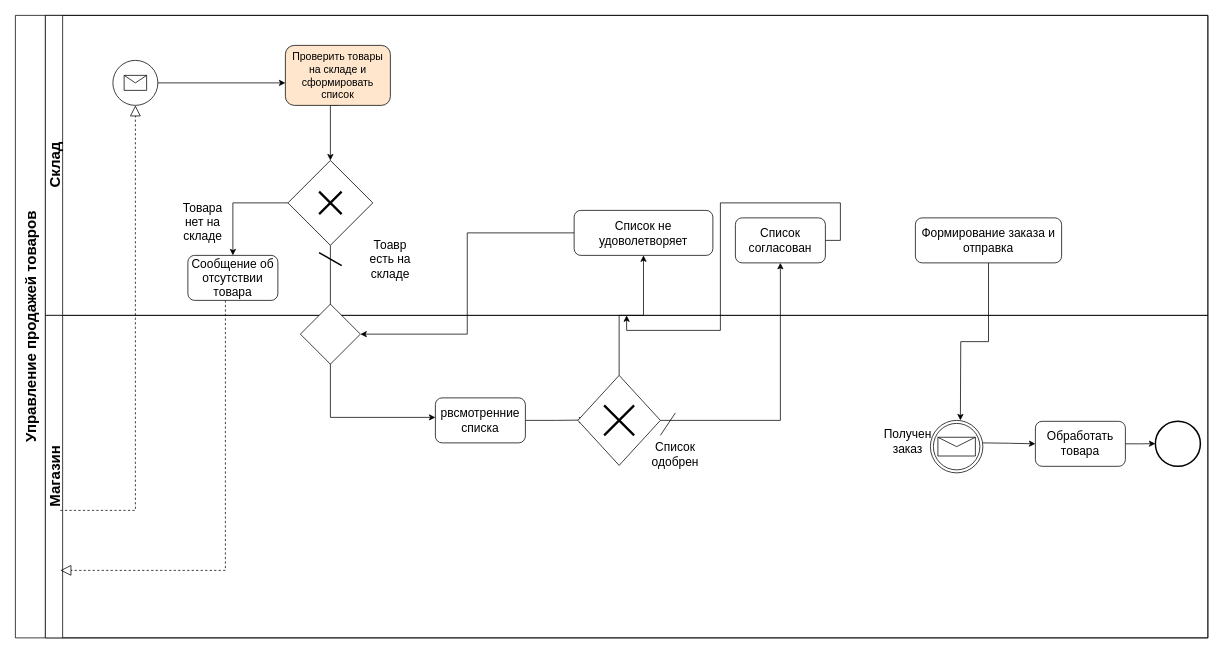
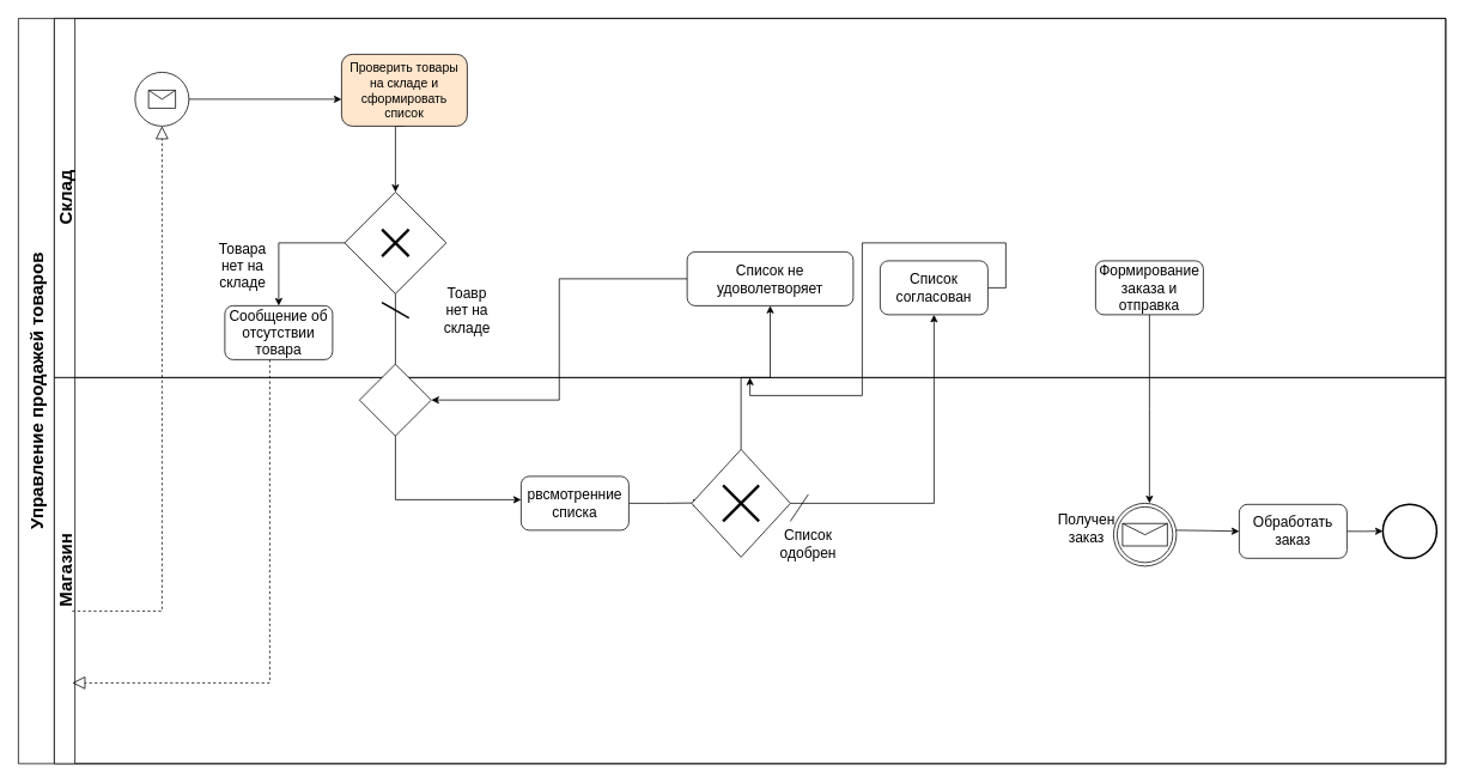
  <mxCell id="0" />
  <mxCell id="1" parent="0" />
  <mxCell id="2" value="Управление продажей товаров" style="swimlane;horizontal=0;whiteSpace=wrap;html=1;fontSize=20;startSize=40;movable=0;resizable=0;rotatable=0;deletable=0;editable=0;locked=1;connectable=0;" vertex="1" parent="1"><mxGeometry x="20" y="20" width="1590" height="830" as="geometry" /></mxCell>
  <mxCell id="3" value="&lt;font style=&quot;font-size: 20px;&quot;&gt;Склад&lt;/font&gt;" style="swimlane;horizontal=0;whiteSpace=wrap;html=1;movable=0;resizable=0;rotatable=0;deletable=0;editable=0;locked=1;connectable=0;" vertex="1" parent="2"><mxGeometry x="40" width="1550" height="400" as="geometry" /></mxCell>
  <mxCell id="4" value="&lt;font style=&quot;font-size: 20px;&quot;&gt;Магазин&lt;/font&gt;" style="swimlane;horizontal=0;whiteSpace=wrap;html=1;movable=0;resizable=0;rotatable=0;deletable=0;editable=0;locked=1;connectable=0;" vertex="1" parent="2"><mxGeometry x="40" y="400" width="1550" height="430" as="geometry" /></mxCell>
  <mxCell id="5" value="" style="group" vertex="1" connectable="0" parent="1"><mxGeometry x="150" y="80" width="60" height="60" as="geometry" /></mxCell>
  <mxCell id="6" value="" style="ellipse;whiteSpace=wrap;html=1;aspect=fixed;" vertex="1" parent="5"><mxGeometry width="60" height="60" as="geometry" /></mxCell>
  <mxCell id="7" value="" style="shape=message;html=1;html=1;outlineConnect=0;labelPosition=center;verticalLabelPosition=bottom;align=center;verticalAlign=top;" vertex="1" parent="5"><mxGeometry x="15" y="20" width="30" height="20" as="geometry" /></mxCell>
  <mxCell id="8" value="" style="endArrow=block;dashed=1;endFill=0;endSize=12;html=1;rounded=0;entryX=0.5;entryY=1;entryDx=0;entryDy=0;" edge="1" parent="1" target="6"><mxGeometry width="160" relative="1" as="geometry"><mxPoint x="80" y="680" as="sourcePoint" /><mxPoint x="160" y="510" as="targetPoint" /><Array as="points"><mxPoint x="180" y="680" /></Array></mxGeometry></mxCell>
  <mxCell id="9" value="" style="endArrow=classic;html=1;rounded=0;" edge="1" parent="1"><mxGeometry width="50" height="50" relative="1" as="geometry"><mxPoint x="210" y="110" as="sourcePoint" /><mxPoint x="380" y="110" as="targetPoint" /></mxGeometry></mxCell>
  <mxCell id="10" style="edgeStyle=orthogonalEdgeStyle;rounded=0;orthogonalLoop=1;jettySize=auto;html=1;exitX=0.5;exitY=1;exitDx=0;exitDy=0;entryX=0;entryY=0;entryDx=0;entryDy=0;" edge="1" parent="1" source="11" target="22"><mxGeometry relative="1" as="geometry"><Array as="points"><mxPoint x="440" y="140" /></Array></mxGeometry></mxCell>
  <mxCell id="11" value="&lt;font style=&quot;font-size: 14px;&quot;&gt;Проверить товары на складе и сформировать список&lt;br&gt;&lt;/font&gt;" style="rounded=1;whiteSpace=wrap;html=1;fillColor=#ffe6cc;" vertex="1" parent="1"><mxGeometry x="380" y="60" width="140" height="80" as="geometry" /></mxCell>
  <mxCell id="12" style="edgeStyle=orthogonalEdgeStyle;rounded=0;orthogonalLoop=1;jettySize=auto;html=1;exitX=1;exitY=1;exitDx=0;exitDy=0;" edge="1" parent="1" source="22"><mxGeometry relative="1" as="geometry"><mxPoint x="580" y="556" as="targetPoint" /><Array as="points"><mxPoint x="440" y="556" /></Array></mxGeometry></mxCell>
  <mxCell id="13" style="edgeStyle=orthogonalEdgeStyle;rounded=0;orthogonalLoop=1;jettySize=auto;html=1;exitX=1;exitY=0.5;exitDx=0;exitDy=0;" edge="1" parent="1" source="14"><mxGeometry relative="1" as="geometry"><mxPoint x="780" y="559.571" as="targetPoint" /></mxGeometry></mxCell>
  <mxCell id="14" value="&lt;font style=&quot;font-size: 16px;&quot;&gt;рвсмотренние &lt;/font&gt;&lt;font style=&quot;font-size: 16px;&quot;&gt;списка&lt;/font&gt;" style="rounded=1;whiteSpace=wrap;html=1;" vertex="1" parent="1"><mxGeometry x="580" y="530" width="120" height="60" as="geometry" /></mxCell>
  <mxCell id="15" value="" style="group" vertex="1" connectable="0" parent="1"><mxGeometry x="770" y="500" width="110" height="120" as="geometry" /></mxCell>
  <mxCell id="16" value="" style="rhombus;whiteSpace=wrap;html=1;" vertex="1" parent="15"><mxGeometry width="110" height="120" as="geometry" /></mxCell>
  <mxCell id="17" value="" style="shape=umlDestroy;whiteSpace=wrap;html=1;strokeWidth=3;targetShapes=umlLifeline;" vertex="1" parent="15"><mxGeometry x="35" y="40" width="40" height="40" as="geometry" /></mxCell>
  <mxCell id="18" style="edgeStyle=orthogonalEdgeStyle;rounded=0;orthogonalLoop=1;jettySize=auto;html=1;exitX=0;exitY=0.5;exitDx=0;exitDy=0;entryX=1;entryY=0.5;entryDx=0;entryDy=0;" edge="1" parent="1" source="19" target="29"><mxGeometry relative="1" as="geometry" /></mxCell>
  <mxCell id="19" value="&lt;font style=&quot;font-size: 16px;&quot;&gt;Список не удоволетворяет&lt;/font&gt;" style="rounded=1;whiteSpace=wrap;html=1;" vertex="1" parent="1"><mxGeometry x="765" y="280" width="185" height="60" as="geometry" /></mxCell>
  <mxCell id="20" style="edgeStyle=orthogonalEdgeStyle;rounded=0;orthogonalLoop=1;jettySize=auto;html=1;entryX=0.5;entryY=1;entryDx=0;entryDy=0;" edge="1" parent="1" source="16" target="19"><mxGeometry relative="1" as="geometry" /></mxCell>
  <mxCell id="21" value="" style="group" vertex="1" connectable="0" parent="1"><mxGeometry x="383.431" y="213.431" width="113.137" height="113.137" as="geometry" /></mxCell>
  <mxCell id="22" value="" style="whiteSpace=wrap;html=1;aspect=fixed;rotation=45;" vertex="1" parent="21"><mxGeometry x="16.569" y="16.569" width="80" height="80" as="geometry" /></mxCell>
  <mxCell id="23" value="" style="shape=umlDestroy;whiteSpace=wrap;html=1;strokeWidth=3;targetShapes=umlLifeline;" vertex="1" parent="21"><mxGeometry x="41.569" y="41.569" width="30" height="30" as="geometry" /></mxCell>
  <mxCell id="24" value="" style="line;strokeWidth=2;html=1;rotation=30;" vertex="1" parent="1"><mxGeometry x="422.5" y="340" width="35" height="10" as="geometry" /></mxCell>
- <mxCell id="25" value="&lt;font style=&quot;font-size: 16px;&quot;&gt;Тоавр есть на складе&lt;/font&gt;" style="text;html=1;strokeColor=none;fillColor=none;align=center;verticalAlign=middle;whiteSpace=wrap;rounded=0;" vertex="1" parent="1"><mxGeometry x="490" y="330" width="60" height="30" as="geometry" /></mxCell>
+ <mxCell id="25" value="&lt;font style=&quot;font-size: 16px;&quot;&gt;Тоавр нет на складе&lt;/font&gt;" style="text;html=1;strokeColor=none;fillColor=none;align=center;verticalAlign=middle;whiteSpace=wrap;rounded=0;" vertex="1" parent="1"><mxGeometry x="490" y="330" width="60" height="30" as="geometry" /></mxCell>
  <mxCell id="26" value="&lt;font style=&quot;font-size: 16px;&quot;&gt;Сообщение об отсутствии товара&lt;/font&gt;" style="rounded=1;whiteSpace=wrap;html=1;" vertex="1" parent="1"><mxGeometry x="250" y="340" width="120" height="60" as="geometry" /></mxCell>
  <mxCell id="27" style="edgeStyle=orthogonalEdgeStyle;rounded=0;orthogonalLoop=1;jettySize=auto;html=1;exitX=0;exitY=1;exitDx=0;exitDy=0;entryX=0.5;entryY=0;entryDx=0;entryDy=0;" edge="1" parent="1" source="22" target="26"><mxGeometry relative="1" as="geometry" /></mxCell>
  <mxCell id="28" value="&lt;font style=&quot;font-size: 16px;&quot;&gt;Товара нет на складе&lt;/font&gt;" style="text;html=1;strokeColor=none;fillColor=none;align=center;verticalAlign=middle;whiteSpace=wrap;rounded=0;" vertex="1" parent="1"><mxGeometry x="240" y="280" width="60" height="30" as="geometry" /></mxCell>
  <mxCell id="29" value="" style="rhombus;whiteSpace=wrap;html=1;" vertex="1" parent="1"><mxGeometry x="400" y="405" width="80" height="80" as="geometry" /></mxCell>
  <mxCell id="30" value="" style="endArrow=block;dashed=1;endFill=0;endSize=12;html=1;rounded=0;exitX=0.417;exitY=1;exitDx=0;exitDy=0;exitPerimeter=0;" edge="1" parent="1" source="26"><mxGeometry width="160" relative="1" as="geometry"><mxPoint x="240" y="520" as="sourcePoint" /><mxPoint x="80" y="760" as="targetPoint" /><Array as="points"><mxPoint x="300" y="760" /></Array></mxGeometry></mxCell>
  <mxCell id="31" style="edgeStyle=orthogonalEdgeStyle;rounded=0;orthogonalLoop=1;jettySize=auto;html=1;exitX=1;exitY=0.5;exitDx=0;exitDy=0;" edge="1" parent="1" source="32" target="3"><mxGeometry relative="1" as="geometry" /></mxCell>
  <mxCell id="32" value="&lt;font style=&quot;font-size: 16px;&quot;&gt;Список согласован&lt;/font&gt;" style="rounded=1;whiteSpace=wrap;html=1;" vertex="1" parent="1"><mxGeometry x="980" y="290" width="120" height="60" as="geometry" /></mxCell>
  <mxCell id="33" style="edgeStyle=orthogonalEdgeStyle;rounded=0;orthogonalLoop=1;jettySize=auto;html=1;exitX=0.5;exitY=1;exitDx=0;exitDy=0;entryX=0.5;entryY=0;entryDx=0;entryDy=0;" edge="1" parent="1" source="34"><mxGeometry relative="1" as="geometry"><mxPoint x="1280" y="560" as="targetPoint" /></mxGeometry></mxCell>
- <mxCell id="34" value="&lt;font style=&quot;font-size: 16px;&quot;&gt;Формирование заказа и отправка&lt;/font&gt;" style="rounded=1;whiteSpace=wrap;html=1;" vertex="1" parent="1"><mxGeometry x="1220" y="290" width="195" height="60" as="geometry" /></mxCell>
+ <mxCell id="34" value="&lt;font style=&quot;font-size: 16px;&quot;&gt;Формирование заказа и отправка&lt;/font&gt;" style="rounded=1;whiteSpace=wrap;html=1;" vertex="1" parent="1"><mxGeometry x="1220" y="290" width="120" height="60" as="geometry" /></mxCell>
  <mxCell id="35" style="edgeStyle=orthogonalEdgeStyle;rounded=0;orthogonalLoop=1;jettySize=auto;html=1;exitX=1;exitY=0.5;exitDx=0;exitDy=0;entryX=0;entryY=0.5;entryDx=0;entryDy=0;" edge="1" parent="1" target="40"><mxGeometry relative="1" as="geometry"><mxPoint x="1310" y="590" as="sourcePoint" /></mxGeometry></mxCell>
  <mxCell id="36" value="" style="endArrow=none;html=1;rounded=0;" edge="1" parent="1"><mxGeometry width="50" height="50" relative="1" as="geometry"><mxPoint x="880" y="580" as="sourcePoint" /><mxPoint x="900" y="550" as="targetPoint" /></mxGeometry></mxCell>
  <mxCell id="37" value="&lt;font style=&quot;font-size: 16px;&quot;&gt;Список одобрен&lt;/font&gt;" style="text;html=1;strokeColor=none;fillColor=none;align=center;verticalAlign=middle;whiteSpace=wrap;rounded=0;" vertex="1" parent="1"><mxGeometry x="870" y="590" width="60" height="30" as="geometry" /></mxCell>
  <mxCell id="38" value="&lt;font style=&quot;font-size: 16px;&quot;&gt;&lt;font style=&quot;font-size: 16px;&quot;&gt;Получен&lt;/font&gt; заказ&lt;/font&gt;" style="text;html=1;strokeColor=none;fillColor=none;align=center;verticalAlign=middle;whiteSpace=wrap;rounded=0;" vertex="1" parent="1"><mxGeometry x="1180" y="572.5" width="60" height="30" as="geometry" /></mxCell>
  <mxCell id="39" style="edgeStyle=orthogonalEdgeStyle;rounded=0;orthogonalLoop=1;jettySize=auto;html=1;exitX=1;exitY=0.5;exitDx=0;exitDy=0;" edge="1" parent="1" source="40"><mxGeometry relative="1" as="geometry"><mxPoint x="1540" y="591" as="targetPoint" /></mxGeometry></mxCell>
- <mxCell id="40" value="&lt;font style=&quot;font-size: 16px;&quot;&gt;Обработать товара&lt;/font&gt;" style="rounded=1;whiteSpace=wrap;html=1;" vertex="1" parent="1"><mxGeometry x="1380" y="561.25" width="120" height="60" as="geometry" /></mxCell>
+ <mxCell id="40" value="&lt;font style=&quot;font-size: 16px;&quot;&gt;Обработать заказ&lt;/font&gt;" style="rounded=1;whiteSpace=wrap;html=1;" vertex="1" parent="1"><mxGeometry x="1380" y="561.25" width="120" height="60" as="geometry" /></mxCell>
  <mxCell id="41" style="edgeStyle=orthogonalEdgeStyle;rounded=0;orthogonalLoop=1;jettySize=auto;html=1;exitX=1;exitY=0.5;exitDx=0;exitDy=0;entryX=0.5;entryY=1;entryDx=0;entryDy=0;" edge="1" parent="1" source="16" target="32"><mxGeometry relative="1" as="geometry"><mxPoint x="1000" y="559.571" as="targetPoint" /></mxGeometry></mxCell>
  <mxCell id="42" value="" style="group" vertex="1" connectable="0" parent="1"><mxGeometry x="1240" y="560" width="70" height="70" as="geometry" /></mxCell>
  <mxCell id="43" value="" style="ellipse;shape=doubleEllipse;whiteSpace=wrap;html=1;aspect=fixed;" vertex="1" parent="42"><mxGeometry width="70" height="70" as="geometry" /></mxCell>
  <mxCell id="44" value="" style="shape=message;html=1;html=1;outlineConnect=0;labelPosition=center;verticalLabelPosition=bottom;align=center;verticalAlign=top;" vertex="1" parent="42"><mxGeometry x="10" y="22.5" width="50" height="25" as="geometry" /></mxCell>
  <mxCell id="45" value="" style="strokeWidth=2;html=1;shape=mxgraph.flowchart.start_2;whiteSpace=wrap;" vertex="1" parent="1"><mxGeometry x="1540" y="561.25" width="60" height="60" as="geometry" /></mxCell>
